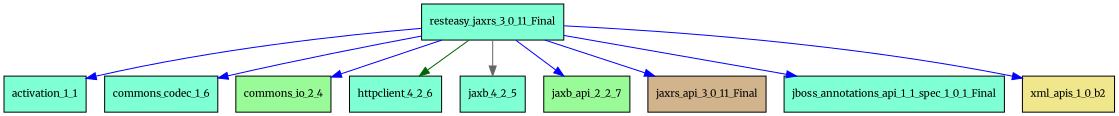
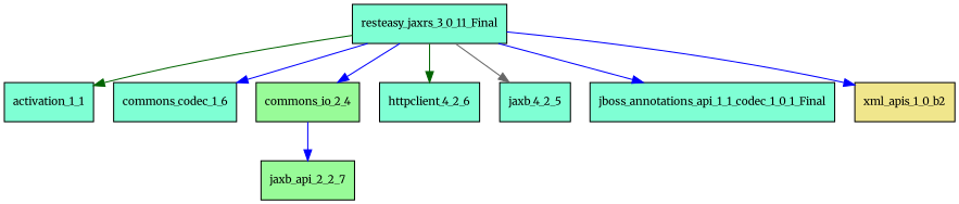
  digraph {
    fontname=Merriweather
    node [fillcolor=aquamarine fontname=Merriweather fontsize=10.0 shape=box style=filled]
    edge [color=blue fontname=Merriweather]
    resteasy_jaxrs_3_0_11_Final
    activation_1_1
    commons_codec_1_6
    commons_io_2_4 [fillcolor=palegreen]
    httpclient_4_2_6
    n6 [label=jaxb_4_2_5]
    jaxb_api_2_2_7 [fillcolor=palegreen]
-   jaxrs_api_3_0_11_Final [fillcolor=tan]
-   jboss_annotations_api_1_1_spec_1_0_1_Final
+   jboss_annotations_api_1_1_spec_1_0_1_Final [label=jboss_annotations_api_1_1_codec_1_0_1_Final]
    xml_apis_1_0_b2 [fillcolor=khaki]
-   resteasy_jaxrs_3_0_11_Final -> activation_1_1
+   resteasy_jaxrs_3_0_11_Final -> activation_1_1 [color=darkgreen]
    resteasy_jaxrs_3_0_11_Final -> commons_codec_1_6
    resteasy_jaxrs_3_0_11_Final -> commons_io_2_4
    resteasy_jaxrs_3_0_11_Final -> httpclient_4_2_6 [color=darkgreen]
    resteasy_jaxrs_3_0_11_Final -> n6 [color=gray40]
-   resteasy_jaxrs_3_0_11_Final -> jaxb_api_2_2_7
-   resteasy_jaxrs_3_0_11_Final -> jaxrs_api_3_0_11_Final
+   commons_io_2_4 -> jaxb_api_2_2_7
    resteasy_jaxrs_3_0_11_Final -> jboss_annotations_api_1_1_spec_1_0_1_Final
    resteasy_jaxrs_3_0_11_Final -> xml_apis_1_0_b2
  }
